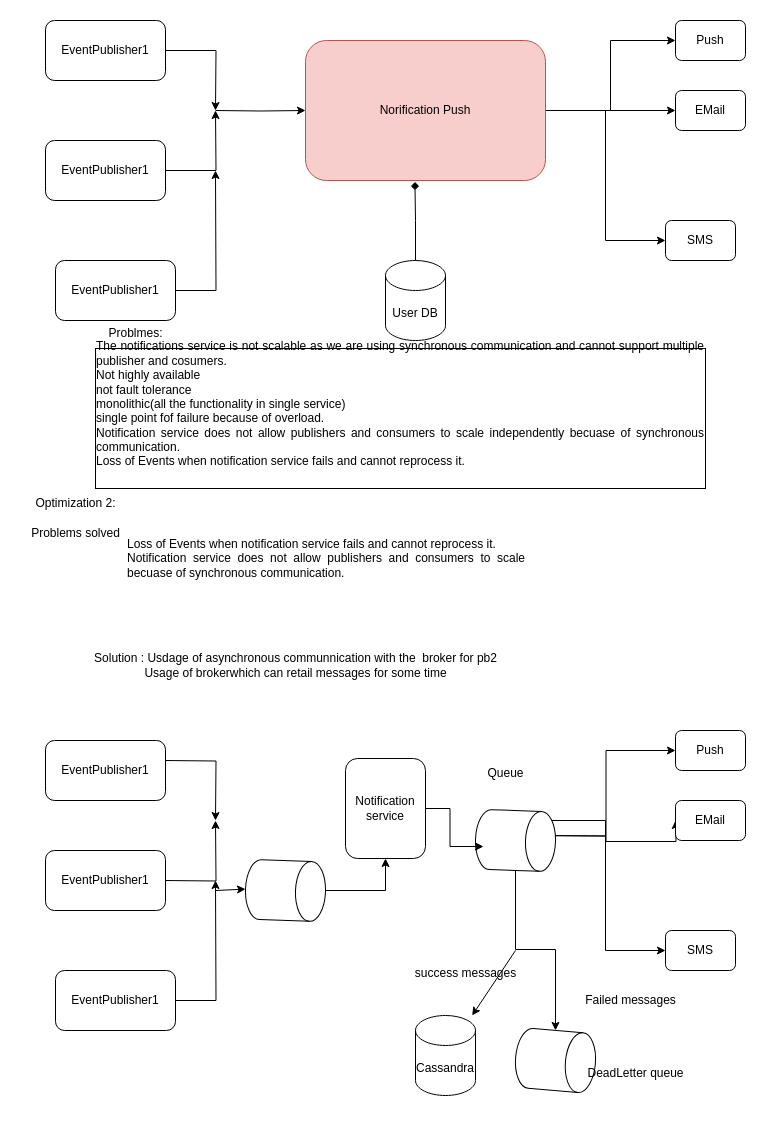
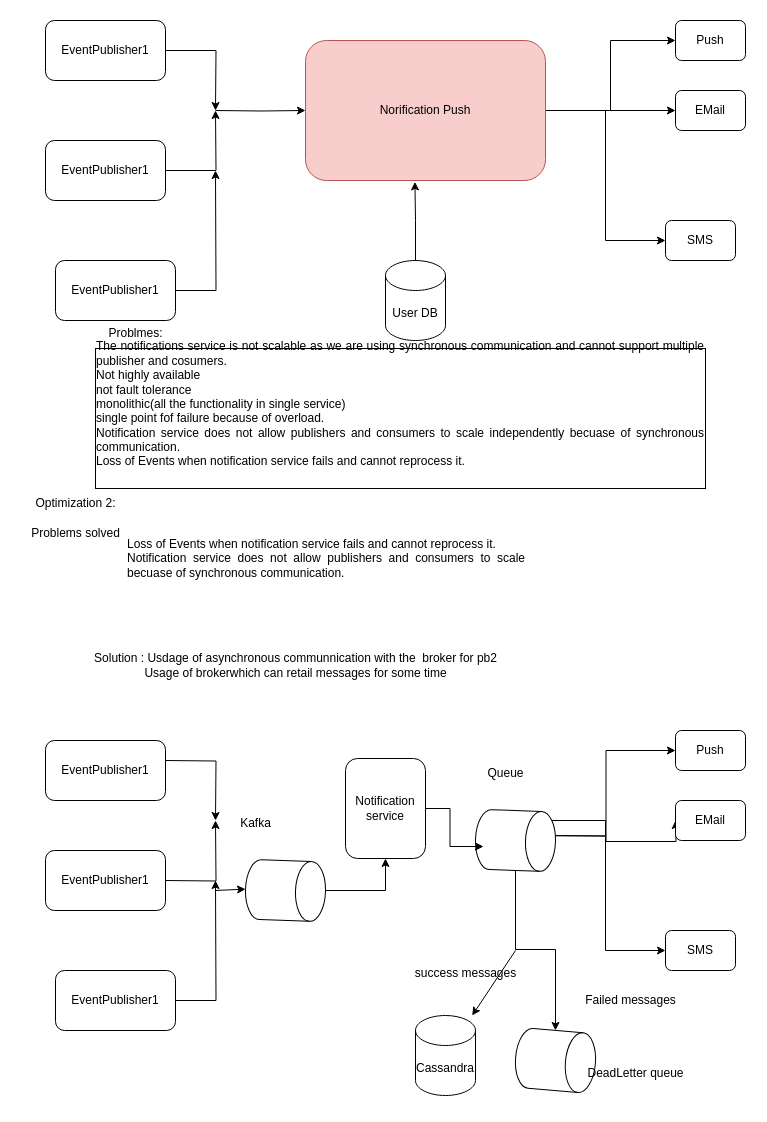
  <mxCell id="0" />
  <mxCell id="1" parent="0" />
  <mxCell id="2" style="edgeStyle=orthogonalEdgeStyle;rounded=0;orthogonalLoop=1;jettySize=auto;html=1;" edge="1" parent="1" target="6"><mxGeometry relative="1" as="geometry"><mxPoint x="355" y="110" as="targetPoint" /><mxPoint x="215" y="110" as="sourcePoint" /></mxGeometry></mxCell>
  <mxCell id="3" style="edgeStyle=orthogonalEdgeStyle;rounded=0;orthogonalLoop=1;jettySize=auto;html=1;" edge="1" parent="1" source="6"><mxGeometry relative="1" as="geometry"><mxPoint x="675" y="110" as="targetPoint" /></mxGeometry></mxCell>
  <mxCell id="4" style="edgeStyle=orthogonalEdgeStyle;rounded=0;orthogonalLoop=1;jettySize=auto;html=1;entryX=0;entryY=0.5;entryDx=0;entryDy=0;" edge="1" parent="1" source="6" target="8"><mxGeometry relative="1" as="geometry"><mxPoint x="665" y="40" as="targetPoint" /></mxGeometry></mxCell>
  <mxCell id="5" style="edgeStyle=orthogonalEdgeStyle;rounded=0;orthogonalLoop=1;jettySize=auto;html=1;" edge="1" parent="1" source="6" target="7"><mxGeometry relative="1" as="geometry"><mxPoint x="675" y="210" as="targetPoint" /><Array as="points"><mxPoint x="605" y="110" /></Array></mxGeometry></mxCell>
  <mxCell id="6" value="Norification Push" style="rounded=1;whiteSpace=wrap;html=1;fillColor=#f8cecc;strokeColor=#b85450;" vertex="1" parent="1"><mxGeometry x="305" y="40" width="240" height="140" as="geometry" /></mxCell>
  <mxCell id="7" value="SMS" style="rounded=1;whiteSpace=wrap;html=1;" vertex="1" parent="1"><mxGeometry x="665" y="220" width="70" height="40" as="geometry" /></mxCell>
  <mxCell id="8" value="Push" style="rounded=1;whiteSpace=wrap;html=1;" vertex="1" parent="1"><mxGeometry x="675" y="20" width="70" height="40" as="geometry" /></mxCell>
  <mxCell id="9" value="EMail" style="rounded=1;whiteSpace=wrap;html=1;" vertex="1" parent="1"><mxGeometry x="675" y="90" width="70" height="40" as="geometry" /></mxCell>
  <mxCell id="10" style="edgeStyle=orthogonalEdgeStyle;rounded=0;orthogonalLoop=1;jettySize=auto;html=1;" edge="1" parent="1" source="11"><mxGeometry relative="1" as="geometry"><mxPoint x="215" y="110" as="targetPoint" /></mxGeometry></mxCell>
  <mxCell id="11" value="EventPublisher1" style="rounded=1;whiteSpace=wrap;html=1;" vertex="1" parent="1"><mxGeometry x="45" y="20" width="120" height="60" as="geometry" /></mxCell>
  <mxCell id="12" style="edgeStyle=orthogonalEdgeStyle;rounded=0;orthogonalLoop=1;jettySize=auto;html=1;" edge="1" parent="1" source="13"><mxGeometry relative="1" as="geometry"><mxPoint x="215" y="110" as="targetPoint" /></mxGeometry></mxCell>
  <mxCell id="13" value="EventPublisher1" style="rounded=1;whiteSpace=wrap;html=1;" vertex="1" parent="1"><mxGeometry x="45" y="140" width="120" height="60" as="geometry" /></mxCell>
  <mxCell id="14" style="edgeStyle=orthogonalEdgeStyle;rounded=0;orthogonalLoop=1;jettySize=auto;html=1;" edge="1" parent="1" source="15"><mxGeometry relative="1" as="geometry"><mxPoint x="215" y="170" as="targetPoint" /></mxGeometry></mxCell>
  <mxCell id="15" value="EventPublisher1" style="rounded=1;whiteSpace=wrap;html=1;" vertex="1" parent="1"><mxGeometry x="55" y="260" width="120" height="60" as="geometry" /></mxCell>
  <mxCell id="16" value="User DB" style="shape=cylinder3;whiteSpace=wrap;html=1;boundedLbl=1;backgroundOutline=1;size=15;" vertex="1" parent="1"><mxGeometry x="385" y="260" width="60" height="80" as="geometry" /></mxCell>
- <mxCell id="17" style="edgeStyle=orthogonalEdgeStyle;rounded=0;orthogonalLoop=1;jettySize=auto;html=1;entryX=0.456;entryY=1.01;entryDx=0;entryDy=0;entryPerimeter=0;endArrow=diamond;" edge="1" parent="1" source="16" target="6"><mxGeometry relative="1" as="geometry" /></mxCell>
+ <mxCell id="17" style="edgeStyle=orthogonalEdgeStyle;rounded=0;orthogonalLoop=1;jettySize=auto;html=1;entryX=0.456;entryY=1.01;entryDx=0;entryDy=0;entryPerimeter=0;" edge="1" parent="1" source="16" target="6"><mxGeometry relative="1" as="geometry" /></mxCell>
  <mxCell id="18" value="&lt;div style=&quot;text-align: justify;&quot;&gt;The notifications service is not scalable as we are using synchronous communication and cannot support multiple publisher and cosumers.&lt;/div&gt;&lt;div style=&quot;text-align: justify;&quot;&gt;Not highly available&lt;/div&gt;&lt;div style=&quot;text-align: justify;&quot;&gt;not fault tolerance&lt;/div&gt;&lt;div style=&quot;text-align: justify;&quot;&gt;monolithic(all the functionality in single service)&lt;/div&gt;&lt;div style=&quot;text-align: justify;&quot;&gt;single point fof failure because of overload.&lt;/div&gt;&lt;div style=&quot;text-align: justify;&quot;&gt;Notification service does not allow publishers and consumers to scale independently becuase of synchronous communication.&lt;/div&gt;&lt;div style=&quot;text-align: justify;&quot;&gt;Loss of Events when notification service fails and cannot reprocess it.&lt;/div&gt;&lt;div style=&quot;text-align: justify;&quot;&gt;&lt;br&gt;&lt;/div&gt;&lt;div style=&quot;text-align: justify;&quot;&gt;&lt;br&gt;&lt;/div&gt;" style="rounded=0;whiteSpace=wrap;html=1;" vertex="1" parent="1"><mxGeometry x="95" y="348" width="610" height="140" as="geometry" /></mxCell>
  <mxCell id="19" value="Problmes:" style="text;html=1;align=center;verticalAlign=middle;resizable=0;points=[];autosize=1;strokeColor=none;fillColor=none;" vertex="1" parent="1"><mxGeometry x="95" y="318" width="80" height="30" as="geometry" /></mxCell>
  <mxCell id="20" value="Optimization 2:" style="text;html=1;align=center;verticalAlign=middle;resizable=0;points=[];autosize=1;strokeColor=none;fillColor=none;" vertex="1" parent="1"><mxGeometry x="25" y="488" width="100" height="30" as="geometry" /></mxCell>
  <mxCell id="21" value="&lt;div style=&quot;forced-color-adjust: none; text-align: justify;&quot;&gt;Loss of Events when notification service fails and cannot reprocess it.&lt;/div&gt;&lt;div style=&quot;forced-color-adjust: none; text-align: justify;&quot;&gt;&lt;div&gt;Notification service does not allow publishers and consumers to scale becuase of synchronous communication.&lt;/div&gt;&lt;div&gt;&lt;br&gt;&lt;/div&gt;&lt;br&gt;&lt;br&gt;&lt;/div&gt;" style="text;whiteSpace=wrap;html=1;" vertex="1" parent="1"><mxGeometry x="125" y="530" width="400" height="80" as="geometry" /></mxCell>
  <mxCell id="22" value="Problems solved" style="text;html=1;align=center;verticalAlign=middle;resizable=0;points=[];autosize=1;strokeColor=none;fillColor=none;" vertex="1" parent="1"><mxGeometry x="20" y="518" width="110" height="30" as="geometry" /></mxCell>
  <mxCell id="23" style="edgeStyle=orthogonalEdgeStyle;rounded=0;orthogonalLoop=1;jettySize=auto;html=1;" edge="1" parent="1"><mxGeometry relative="1" as="geometry"><mxPoint x="675" y="820" as="targetPoint" /><mxPoint x="535" y="835" as="sourcePoint" /></mxGeometry></mxCell>
  <mxCell id="24" style="edgeStyle=orthogonalEdgeStyle;rounded=0;orthogonalLoop=1;jettySize=auto;html=1;entryX=0;entryY=0.5;entryDx=0;entryDy=0;" edge="1" parent="1" target="27"><mxGeometry relative="1" as="geometry"><mxPoint x="665" y="750" as="targetPoint" /><mxPoint x="535" y="835" as="sourcePoint" /></mxGeometry></mxCell>
  <mxCell id="25" style="edgeStyle=orthogonalEdgeStyle;rounded=0;orthogonalLoop=1;jettySize=auto;html=1;" edge="1" parent="1" target="26"><mxGeometry relative="1" as="geometry"><mxPoint x="675" y="920" as="targetPoint" /><Array as="points"><mxPoint x="605" y="820" /></Array><mxPoint x="535" y="820" as="sourcePoint" /></mxGeometry></mxCell>
  <mxCell id="26" value="SMS" style="rounded=1;whiteSpace=wrap;html=1;" vertex="1" parent="1"><mxGeometry x="665" y="930" width="70" height="40" as="geometry" /></mxCell>
  <mxCell id="27" value="Push" style="rounded=1;whiteSpace=wrap;html=1;" vertex="1" parent="1"><mxGeometry x="675" y="730" width="70" height="40" as="geometry" /></mxCell>
  <mxCell id="28" value="EMail" style="rounded=1;whiteSpace=wrap;html=1;" vertex="1" parent="1"><mxGeometry x="675" y="800" width="70" height="40" as="geometry" /></mxCell>
  <mxCell id="29" style="edgeStyle=orthogonalEdgeStyle;rounded=0;orthogonalLoop=1;jettySize=auto;html=1;" edge="1" parent="1"><mxGeometry relative="1" as="geometry"><mxPoint x="215" y="820" as="targetPoint" /><mxPoint x="165" y="760" as="sourcePoint" /></mxGeometry></mxCell>
  <mxCell id="30" style="edgeStyle=orthogonalEdgeStyle;rounded=0;orthogonalLoop=1;jettySize=auto;html=1;" edge="1" parent="1"><mxGeometry relative="1" as="geometry"><mxPoint x="215" y="820" as="targetPoint" /><mxPoint x="165" y="880" as="sourcePoint" /></mxGeometry></mxCell>
  <mxCell id="31" style="edgeStyle=orthogonalEdgeStyle;rounded=0;orthogonalLoop=1;jettySize=auto;html=1;" edge="1" parent="1" source="32"><mxGeometry relative="1" as="geometry"><mxPoint x="215" y="880" as="targetPoint" /></mxGeometry></mxCell>
  <mxCell id="32" value="EventPublisher1" style="rounded=1;whiteSpace=wrap;html=1;" vertex="1" parent="1"><mxGeometry x="55" y="970" width="120" height="60" as="geometry" /></mxCell>
  <mxCell id="33" value="Solution : Usdage of asynchronous communnication with the&amp;nbsp; broker for pb2&lt;div&gt;Usage of brokerwhich can retail messages for some time&lt;/div&gt;" style="text;html=1;align=center;verticalAlign=middle;resizable=0;points=[];autosize=1;strokeColor=none;fillColor=none;" vertex="1" parent="1"><mxGeometry x="80" y="645" width="430" height="40" as="geometry" /></mxCell>
  <mxCell id="34" value="EventPublisher1" style="rounded=1;whiteSpace=wrap;html=1;" vertex="1" parent="1"><mxGeometry x="45" y="850" width="120" height="60" as="geometry" /></mxCell>
  <mxCell id="35" value="EventPublisher1" style="rounded=1;whiteSpace=wrap;html=1;" vertex="1" parent="1"><mxGeometry x="45" y="740" width="120" height="60" as="geometry" /></mxCell>
  <mxCell id="36" style="edgeStyle=orthogonalEdgeStyle;rounded=0;orthogonalLoop=1;jettySize=auto;html=1;" edge="1" parent="1" source="37" target="45"><mxGeometry relative="1" as="geometry"><mxPoint x="515" y="1020" as="targetPoint" /></mxGeometry></mxCell>
  <mxCell id="37" value="" style="shape=cylinder3;whiteSpace=wrap;html=1;boundedLbl=1;backgroundOutline=1;size=15;rotation=92;" vertex="1" parent="1"><mxGeometry x="485" y="800" width="60" height="80" as="geometry" /></mxCell>
  <mxCell id="38" style="edgeStyle=orthogonalEdgeStyle;rounded=0;orthogonalLoop=1;jettySize=auto;html=1;entryX=0.5;entryY=1;entryDx=0;entryDy=0;" edge="1" parent="1" source="39" target="40"><mxGeometry relative="1" as="geometry" /></mxCell>
  <mxCell id="39" value="" style="shape=cylinder3;whiteSpace=wrap;html=1;boundedLbl=1;backgroundOutline=1;size=15;rotation=92;" vertex="1" parent="1"><mxGeometry x="255" y="850" width="60" height="80" as="geometry" /></mxCell>
  <mxCell id="40" value="Notification service" style="rounded=1;whiteSpace=wrap;html=1;" vertex="1" parent="1"><mxGeometry x="345" y="758" width="80" height="100" as="geometry" /></mxCell>
  <mxCell id="41" style="edgeStyle=orthogonalEdgeStyle;rounded=0;orthogonalLoop=1;jettySize=auto;html=1;entryX=0.619;entryY=0.897;entryDx=0;entryDy=0;entryPerimeter=0;" edge="1" parent="1" source="40" target="37"><mxGeometry relative="1" as="geometry" /></mxCell>
  <mxCell id="42" value="Queue" style="text;html=1;align=center;verticalAlign=middle;resizable=0;points=[];autosize=1;strokeColor=none;fillColor=none;" vertex="1" parent="1"><mxGeometry x="475" y="758" width="60" height="30" as="geometry" /></mxCell>
+ <mxCell id="43" value="Kafka" style="text;html=1;align=center;verticalAlign=middle;resizable=0;points=[];autosize=1;strokeColor=none;fillColor=none;" vertex="1" parent="1"><mxGeometry x="230" y="808" width="50" height="30" as="geometry" /></mxCell>
  <mxCell id="44" value="" style="endArrow=classic;html=1;rounded=0;entryX=0.5;entryY=1;entryDx=0;entryDy=0;entryPerimeter=0;" edge="1" parent="1" target="39"><mxGeometry width="50" height="50" relative="1" as="geometry"><mxPoint x="215" y="890" as="sourcePoint" /><mxPoint x="395" y="910" as="targetPoint" /></mxGeometry></mxCell>
  <mxCell id="45" value="" style="shape=cylinder3;whiteSpace=wrap;html=1;boundedLbl=1;backgroundOutline=1;size=15;rotation=95;" vertex="1" parent="1"><mxGeometry x="525" y="1020" width="60" height="80" as="geometry" /></mxCell>
  <mxCell id="46" value="DeadLetter queue" style="text;html=1;align=center;verticalAlign=middle;resizable=0;points=[];autosize=1;strokeColor=none;fillColor=none;" vertex="1" parent="1"><mxGeometry x="575" y="1058" width="120" height="30" as="geometry" /></mxCell>
  <mxCell id="47" value="Failed messages" style="text;html=1;align=center;verticalAlign=middle;resizable=0;points=[];autosize=1;strokeColor=none;fillColor=none;" vertex="1" parent="1"><mxGeometry x="575" y="985" width="110" height="30" as="geometry" /></mxCell>
  <mxCell id="48" value="Cassandra" style="shape=cylinder3;whiteSpace=wrap;html=1;boundedLbl=1;backgroundOutline=1;size=15;" vertex="1" parent="1"><mxGeometry x="415" y="1015" width="60" height="80" as="geometry" /></mxCell>
  <mxCell id="49" value="" style="endArrow=classic;html=1;rounded=0;" edge="1" parent="1" target="48"><mxGeometry width="50" height="50" relative="1" as="geometry"><mxPoint x="515" y="950" as="sourcePoint" /><mxPoint x="395" y="910" as="targetPoint" /></mxGeometry></mxCell>
  <mxCell id="50" value="success messages" style="text;html=1;align=center;verticalAlign=middle;resizable=0;points=[];autosize=1;strokeColor=none;fillColor=none;" vertex="1" parent="1"><mxGeometry x="405" y="958" width="120" height="30" as="geometry" /></mxCell>
